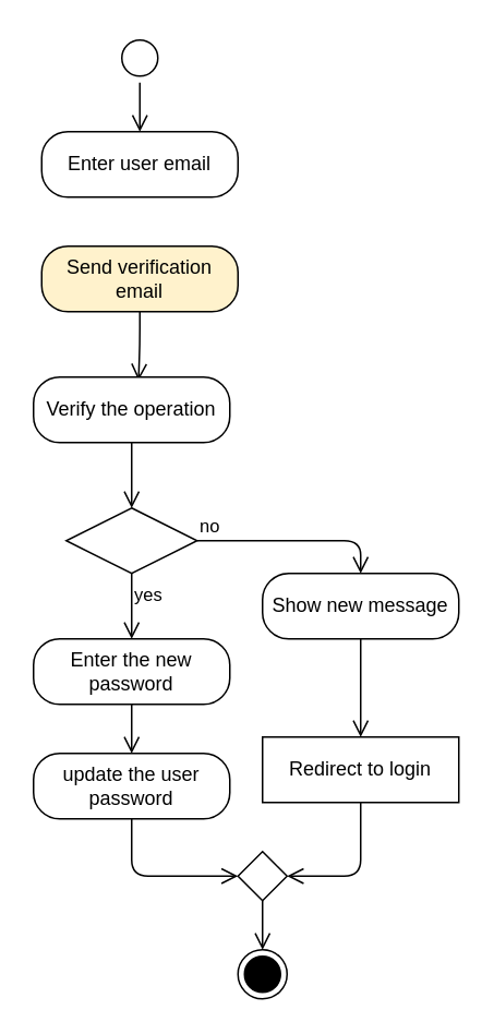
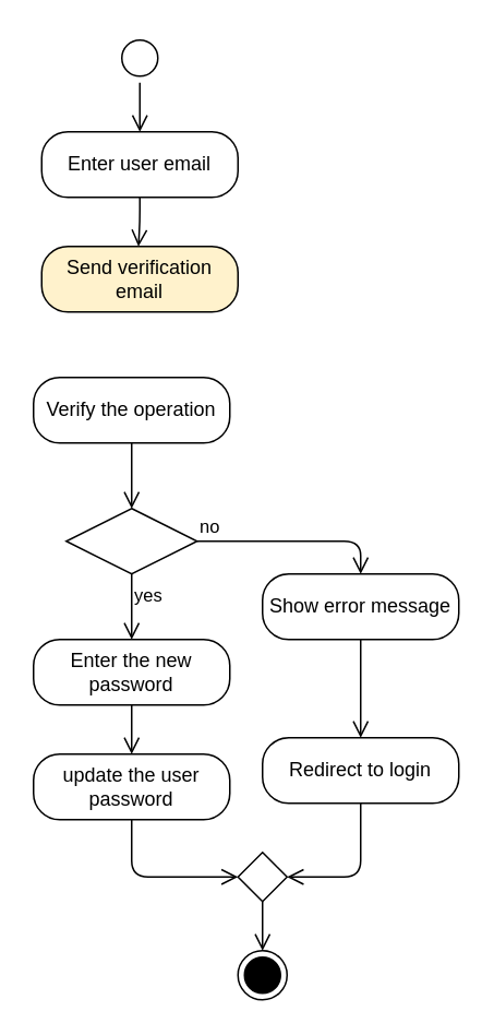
  <mxCell id="0" />
  <mxCell id="1" parent="0" />
  <mxCell id="2" value="" style="ellipse;html=1;shape=startState;" vertex="1" parent="1"><mxGeometry x="70" y="20" width="30" height="30" as="geometry" /></mxCell>
  <mxCell id="3" value="" style="edgeStyle=orthogonalEdgeStyle;html=1;verticalAlign=bottom;endArrow=open;endSize=8;entryX=0.5;entryY=0;entryDx=0;entryDy=0;" edge="1" source="2" parent="1" target="4"><mxGeometry relative="1" as="geometry"><mxPoint x="85" y="60" as="targetPoint" /></mxGeometry></mxCell>
  <mxCell id="4" value="Enter user email" style="rounded=1;whiteSpace=wrap;html=1;arcSize=40;" vertex="1" parent="1"><mxGeometry x="25" y="80" width="120" height="40" as="geometry" /></mxCell>
+ <mxCell id="5" value="" style="edgeStyle=orthogonalEdgeStyle;html=1;verticalAlign=bottom;endArrow=open;endSize=8;entryX=0.493;entryY=0;entryDx=0;entryDy=0;entryPerimeter=0;" edge="1" source="4" parent="1" target="6"><mxGeometry relative="1" as="geometry"><mxPoint x="85" y="160" as="targetPoint" /></mxGeometry></mxCell>
  <mxCell id="6" value="Send verification email" style="rounded=1;whiteSpace=wrap;html=1;arcSize=40;fillColor=#fff2cc;" vertex="1" parent="1"><mxGeometry x="25" y="150" width="120" height="40" as="geometry" /></mxCell>
- <mxCell id="7" value="" style="edgeStyle=orthogonalEdgeStyle;html=1;verticalAlign=bottom;endArrow=open;endSize=8;entryX=0.535;entryY=0.05;entryDx=0;entryDy=0;entryPerimeter=0;" edge="1" source="6" parent="1" target="8"><mxGeometry relative="1" as="geometry"><mxPoint x="85" y="210" as="targetPoint" /></mxGeometry></mxCell>
  <mxCell id="8" value="Verify the operation" style="rounded=1;whiteSpace=wrap;html=1;arcSize=40;" vertex="1" parent="1"><mxGeometry x="20" y="230" width="120" height="40" as="geometry" /></mxCell>
  <mxCell id="9" value="" style="edgeStyle=orthogonalEdgeStyle;html=1;verticalAlign=bottom;endArrow=open;endSize=8;entryX=0.5;entryY=0;entryDx=0;entryDy=0;" edge="1" source="8" parent="1" target="10"><mxGeometry relative="1" as="geometry"><mxPoint x="80" y="310" as="targetPoint" /></mxGeometry></mxCell>
  <mxCell id="10" value="" style="rhombus;whiteSpace=wrap;html=1;" vertex="1" parent="1"><mxGeometry x="40" y="310" width="80" height="40" as="geometry" /></mxCell>
  <mxCell id="11" value="no" style="edgeStyle=orthogonalEdgeStyle;html=1;align=left;verticalAlign=bottom;endArrow=open;endSize=8;entryX=0.5;entryY=0;entryDx=0;entryDy=0;" edge="1" source="10" parent="1" target="13"><mxGeometry x="-1" relative="1" as="geometry"><mxPoint x="220" y="330" as="targetPoint" /></mxGeometry></mxCell>
  <mxCell id="12" value="yes" style="edgeStyle=orthogonalEdgeStyle;html=1;align=left;verticalAlign=top;endArrow=open;endSize=8;entryX=0.5;entryY=0;entryDx=0;entryDy=0;" edge="1" source="10" parent="1" target="17"><mxGeometry x="-1" relative="1" as="geometry"><mxPoint x="80" y="410" as="targetPoint" /></mxGeometry></mxCell>
- <mxCell id="13" value="Show new message" style="rounded=1;whiteSpace=wrap;html=1;arcSize=40;" vertex="1" parent="1"><mxGeometry x="160" y="350" width="120" height="40" as="geometry" /></mxCell>
+ <mxCell id="13" value="Show error message" style="rounded=1;whiteSpace=wrap;html=1;arcSize=40;" vertex="1" parent="1"><mxGeometry x="160" y="350" width="120" height="40" as="geometry" /></mxCell>
  <mxCell id="14" value="" style="edgeStyle=orthogonalEdgeStyle;html=1;verticalAlign=bottom;endArrow=open;endSize=8;entryX=0.5;entryY=0;entryDx=0;entryDy=0;" edge="1" source="13" parent="1" target="15"><mxGeometry relative="1" as="geometry"><mxPoint x="220" y="450" as="targetPoint" /></mxGeometry></mxCell>
- <mxCell id="15" value="Redirect to login" style="whiteSpace=wrap;html=1;arcSize=40;rounded=0;" vertex="1" parent="1"><mxGeometry x="160" y="450" width="120" height="40" as="geometry" /></mxCell>
+ <mxCell id="15" value="Redirect to login" style="rounded=1;whiteSpace=wrap;html=1;arcSize=40;" vertex="1" parent="1"><mxGeometry x="160" y="450" width="120" height="40" as="geometry" /></mxCell>
  <mxCell id="16" value="" style="edgeStyle=orthogonalEdgeStyle;html=1;verticalAlign=bottom;endArrow=open;endSize=8;entryX=1;entryY=0.5;entryDx=0;entryDy=0;" edge="1" source="15" parent="1" target="21"><mxGeometry relative="1" as="geometry"><mxPoint x="220" y="550" as="targetPoint" /></mxGeometry></mxCell>
  <mxCell id="17" value="Enter the new password" style="rounded=1;whiteSpace=wrap;html=1;arcSize=40;" vertex="1" parent="1"><mxGeometry x="20" y="390" width="120" height="40" as="geometry" /></mxCell>
  <mxCell id="18" value="" style="edgeStyle=orthogonalEdgeStyle;html=1;verticalAlign=bottom;endArrow=open;endSize=8;entryX=0.5;entryY=0;entryDx=0;entryDy=0;" edge="1" source="17" parent="1" target="19"><mxGeometry relative="1" as="geometry"><mxPoint x="80" y="520" as="targetPoint" /></mxGeometry></mxCell>
  <mxCell id="19" value="update the user password" style="rounded=1;whiteSpace=wrap;html=1;arcSize=40;" vertex="1" parent="1"><mxGeometry x="20" y="460" width="120" height="40" as="geometry" /></mxCell>
  <mxCell id="20" value="" style="edgeStyle=orthogonalEdgeStyle;html=1;verticalAlign=bottom;endArrow=open;endSize=8;entryX=0;entryY=0.5;entryDx=0;entryDy=0;" edge="1" source="19" parent="1" target="21"><mxGeometry relative="1" as="geometry"><mxPoint x="80" y="620" as="targetPoint" /><Array as="points"><mxPoint x="80" y="535" /></Array></mxGeometry></mxCell>
  <mxCell id="21" value="" style="rhombus;" vertex="1" parent="1"><mxGeometry x="145" y="520" width="30" height="30" as="geometry" /></mxCell>
  <mxCell id="22" value="" style="edgeStyle=orthogonalEdgeStyle;html=1;verticalAlign=bottom;endArrow=open;endSize=8;exitX=0.5;exitY=1;exitDx=0;exitDy=0;entryX=0.5;entryY=0;entryDx=0;entryDy=0;" edge="1" parent="1" source="21" target="23"><mxGeometry relative="1" as="geometry"><mxPoint x="159" y="660" as="targetPoint" /><mxPoint x="159.43" y="640" as="sourcePoint" /></mxGeometry></mxCell>
  <mxCell id="23" value="" style="ellipse;html=1;shape=endState;fillColor=strokeColor;" vertex="1" parent="1"><mxGeometry x="145" y="580" width="30" height="30" as="geometry" /></mxCell>
